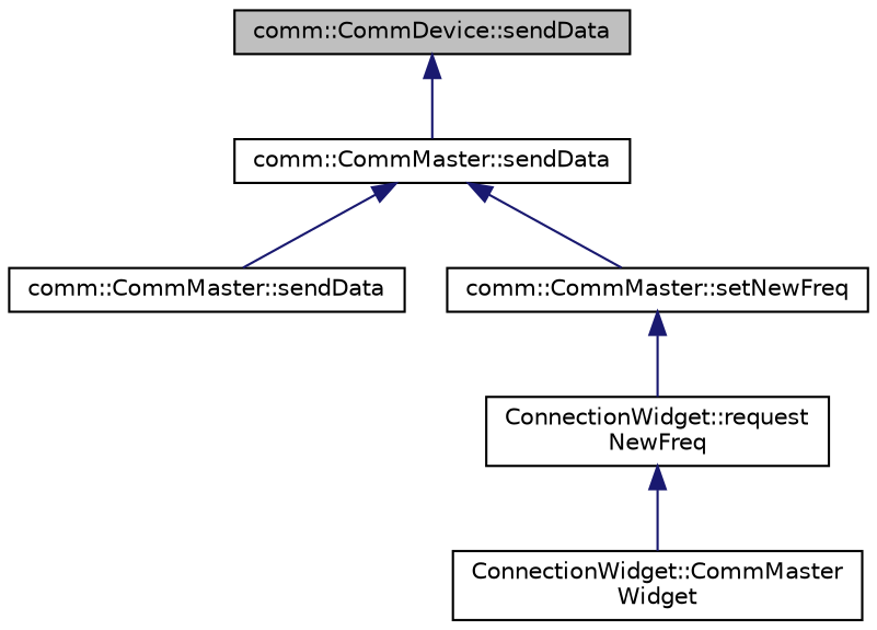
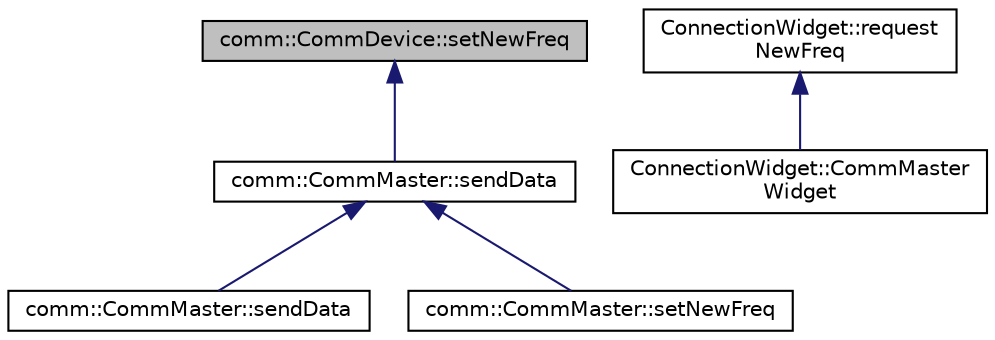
  digraph {
    rankdir=TB
    node [color=black fillcolor=white fontname=Helvetica fontsize=10 shape=record style=filled]
    edge [color=midnightblue dir=back fontname=Helvetica fontsize=10 labelfontname=Helvetica labelfontsize=10 style=solid]
-   n1 [fillcolor=grey75 fontcolor=black height=0.2 label="comm::CommDevice::sendData" width=0.4]
+   n1 [fillcolor=grey75 fontcolor=black height=0.2 label="comm::CommDevice::setNewFreq" width=0.4]
    n2 [height=0.2 label="comm::CommMaster::sendData" width=0.4]
    n3 [height=0.2 label="comm::CommMaster::sendData" width=0.4]
    n4 [height=0.2 label="comm::CommMaster::setNewFreq" width=0.4]
    n5 [height=0.2 label="ConnectionWidget::request\lNewFreq" width=0.4]
    n6 [height=0.2 label="ConnectionWidget::CommMaster\lWidget" width=0.4]
    n1 -> n2
    n2 -> n3
    n2 -> n4
-   n4 -> n5
    n5 -> n6
  }
